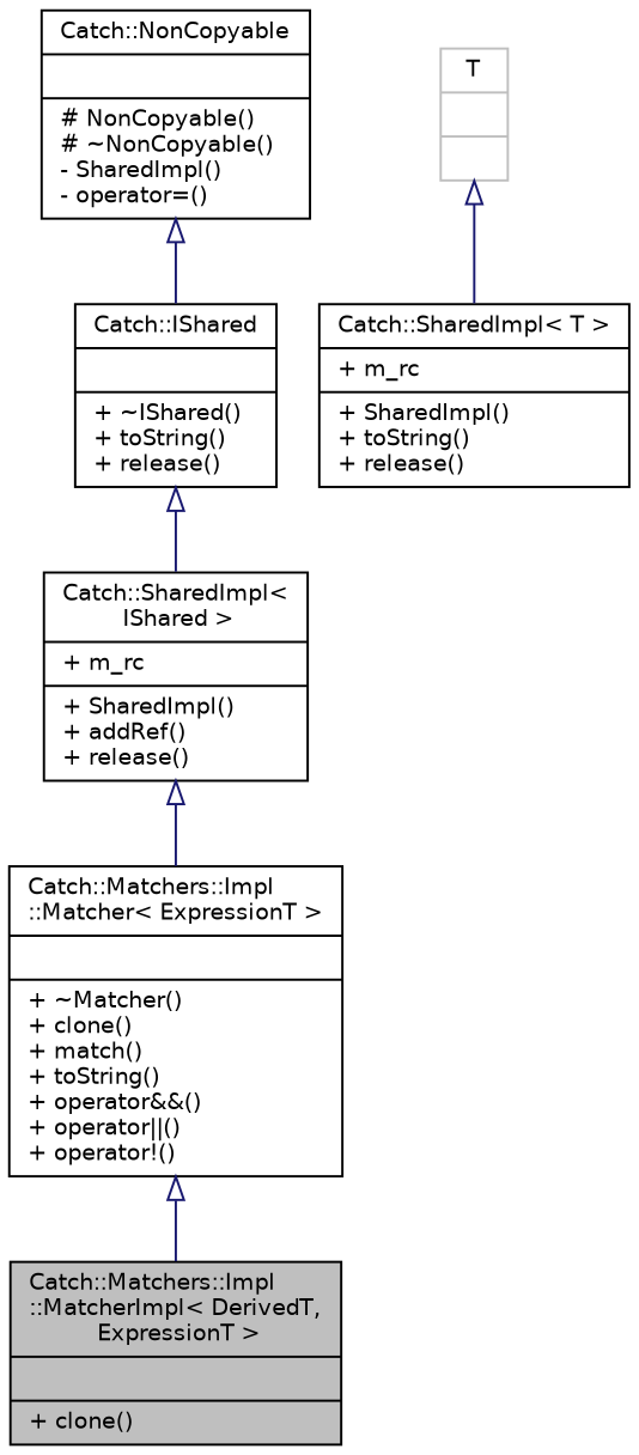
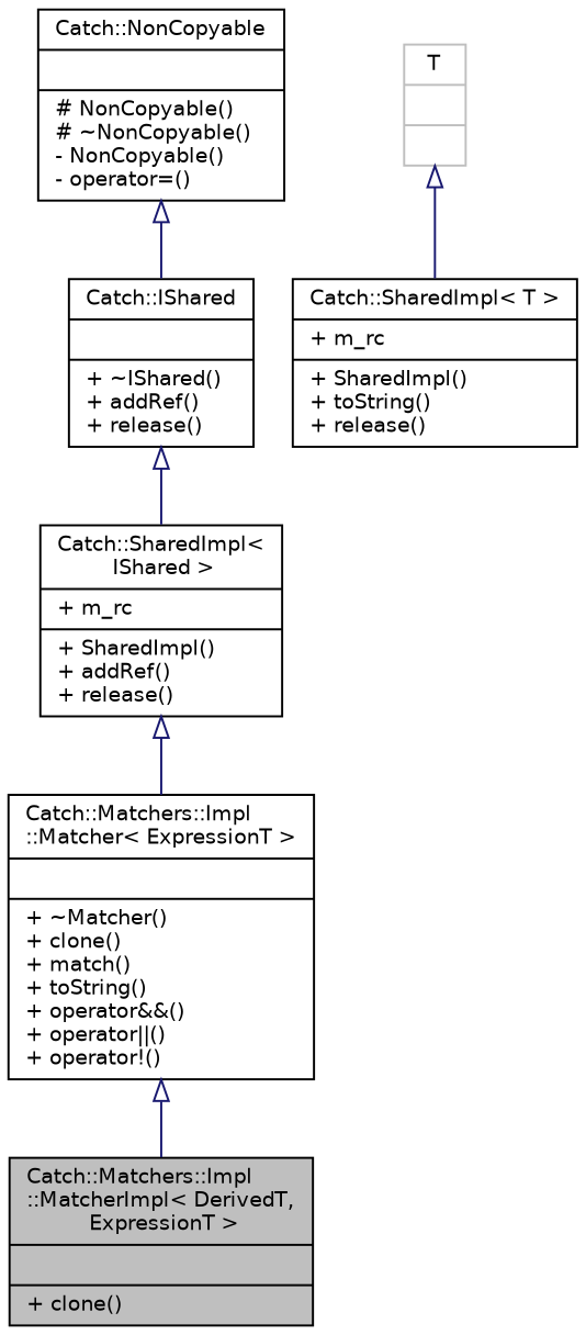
  digraph {
    node [color=black fillcolor=white fontname=Helvetica fontsize=10 shape=record style=filled]
    edge [arrowtail=onormal color=midnightblue dir=back fontname=Helvetica fontsize=10 labelfontname=Helvetica labelfontsize=10 style=solid]
    n1 [fillcolor=grey75 fontcolor=black height=0.2 label="{Catch::Matchers::Impl\l::MatcherImpl\< DerivedT,\l ExpressionT \>\n||+ clone()\l}" width=0.4]
    n2 [height=0.2 label="{Catch::Matchers::Impl\l::Matcher\< ExpressionT \>\n||+ ~Matcher()\l+ clone()\l+ match()\l+ toString()\l+ operator&&()\l+ operator\|\|()\l+ operator!()\l}" width=0.4]
    n3 [height=0.2 label="{Catch::SharedImpl\<\l IShared \>\n|+ m_rc\l|+ SharedImpl()\l+ addRef()\l+ release()\l}" width=0.4]
-   n4 [height=0.2 label="{Catch::IShared\n||+ ~IShared()\l+ toString()\l+ release()\l}" width=0.4]
-   n5 [height=0.2 label="{Catch::NonCopyable\n||# NonCopyable()\l# ~NonCopyable()\l- SharedImpl()\l- operator=()\l}" width=0.4]
+   n4 [height=0.2 label="{Catch::IShared\n||+ ~IShared()\l+ addRef()\l+ release()\l}" width=0.4]
+   n5 [height=0.2 label="{Catch::NonCopyable\n||# NonCopyable()\l# ~NonCopyable()\l- NonCopyable()\l- operator=()\l}" width=0.4]
    n6 [height=0.2 label="{Catch::SharedImpl\< T \>\n|+ m_rc\l|+ SharedImpl()\l+ toString()\l+ release()\l}" width=0.4]
    n7 [color=grey75 height=0.2 label="{T\n||}" width=0.4]
    n2 -> n1
    n3 -> n2
    n4 -> n3
    n5 -> n4
    n7 -> n6
  }
